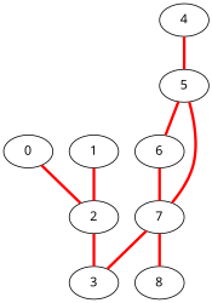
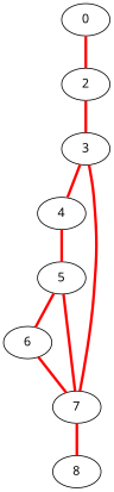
  graph {
    fontname="Noto Sans"
    node [fontname="Noto Sans"]
    edge [color=red fontname="Noto Sans" penwidth=3.0]
    0
    2
-   1
    3
    4
    5
    6
    7
    8
    0 -- 2
    2 -- 3
-   1 -- 2
+   3 -- 4
    4 -- 5
    5 -- 6
    5 -- 7
    6 -- 7
    7 -- 3
    7 -- 8
  }
